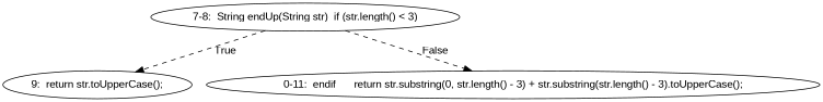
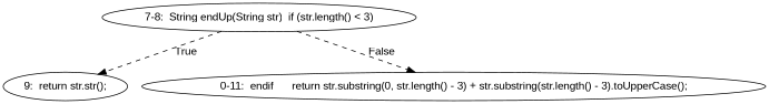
  digraph {
    fontname="Liberation Sans"
    node [fontname="Liberation Sans"]
    edge [style=dashed fontname="Liberation Sans"]
    n1 [label="7-8:  String endUp(String str)	if (str.length() < 3)"]
-   n2 [label="9:  return str.toUpperCase();"]
+   n2 [label="9:  return str.str();"]
    n3 [label="0-11:  endif	return str.substring(0, str.length() - 3) + str.substring(str.length() - 3).toUpperCase();"]
    n1 -> n2 [label=True]
    n1 -> n3 [label=False]
  }
